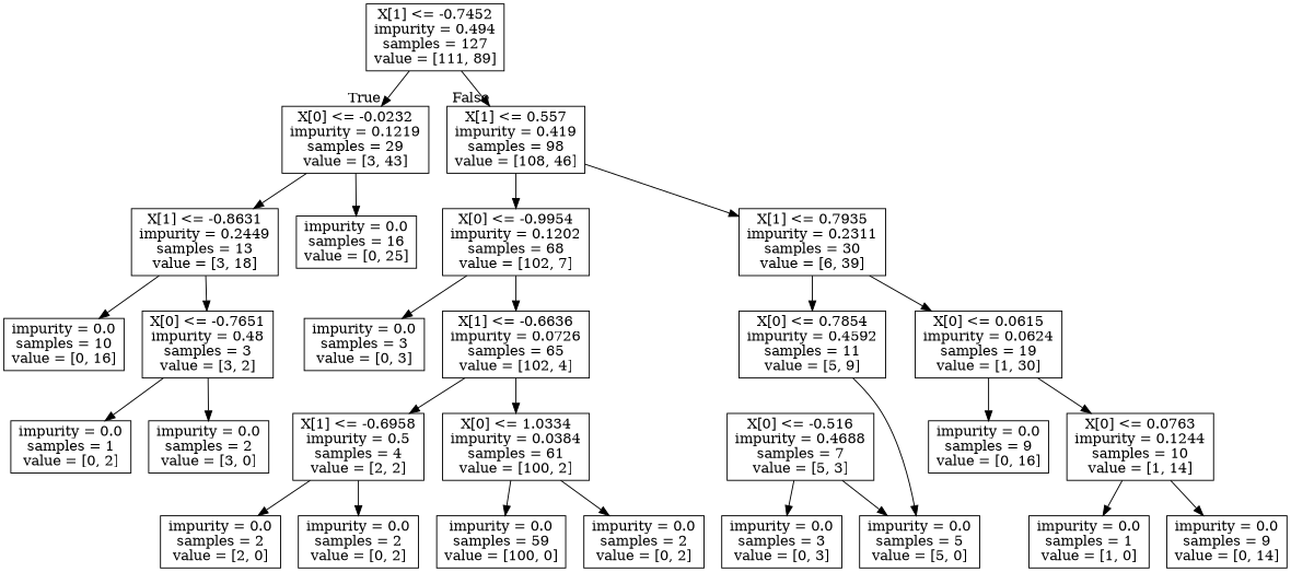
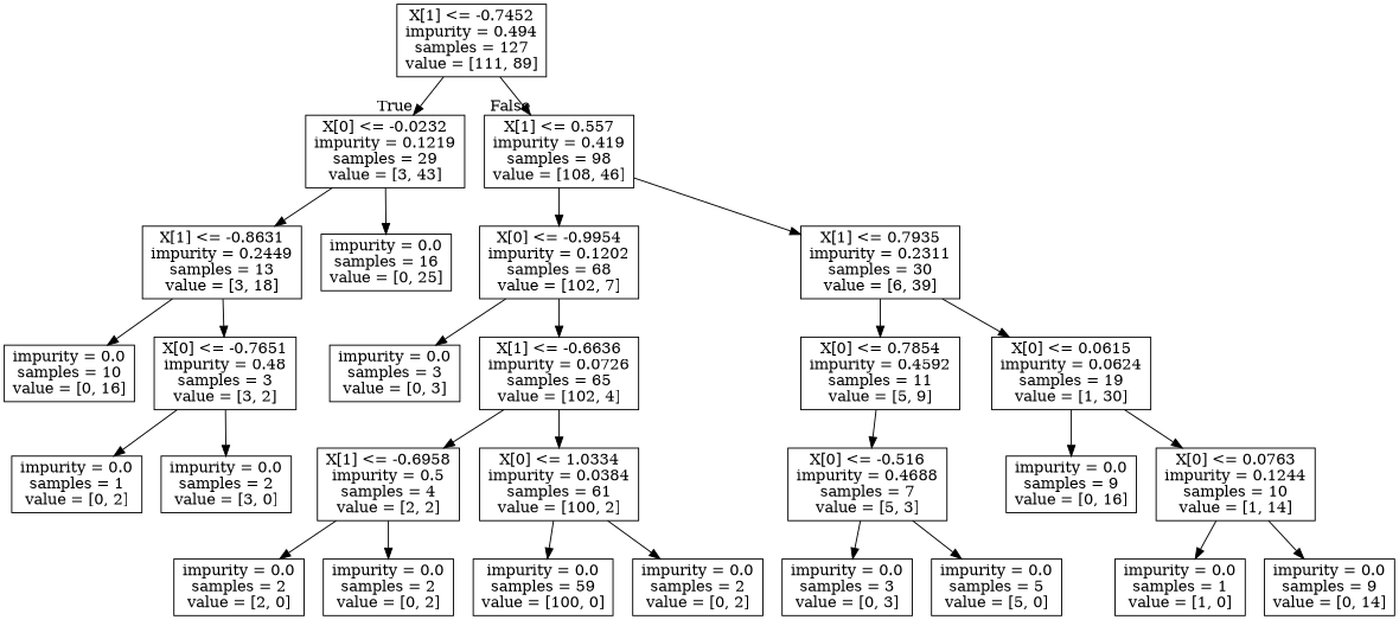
  digraph {
    node [shape=box]
    n1 [label="X[1] <= -0.7452\nimpurity = 0.494\nsamples = 127\nvalue = [111, 89]"]
    n2 [label="X[0] <= -0.0232\nimpurity = 0.1219\nsamples = 29\nvalue = [3, 43]"]
    n3 [label="X[1] <= 0.557\nimpurity = 0.419\nsamples = 98\nvalue = [108, 46]"]
    n4 [label="X[1] <= -0.8631\nimpurity = 0.2449\nsamples = 13\nvalue = [3, 18]"]
    n5 [label="impurity = 0.0\nsamples = 16\nvalue = [0, 25]"]
    n6 [label="X[0] <= -0.9954\nimpurity = 0.1202\nsamples = 68\nvalue = [102, 7]"]
    n7 [label="X[1] <= 0.7935\nimpurity = 0.2311\nsamples = 30\nvalue = [6, 39]"]
    n8 [label="impurity = 0.0\nsamples = 10\nvalue = [0, 16]"]
    n9 [label="X[0] <= -0.7651\nimpurity = 0.48\nsamples = 3\nvalue = [3, 2]"]
    n10 [label="impurity = 0.0\nsamples = 1\nvalue = [0, 2]"]
    n11 [label="impurity = 0.0\nsamples = 2\nvalue = [3, 0]"]
    n12 [label="impurity = 0.0\nsamples = 3\nvalue = [0, 3]"]
    n13 [label="X[1] <= -0.6636\nimpurity = 0.0726\nsamples = 65\nvalue = [102, 4]"]
    n14 [label="X[0] <= 0.7854\nimpurity = 0.4592\nsamples = 11\nvalue = [5, 9]"]
    n15 [label="X[0] <= 0.0615\nimpurity = 0.0624\nsamples = 19\nvalue = [1, 30]"]
    n16 [label="X[1] <= -0.6958\nimpurity = 0.5\nsamples = 4\nvalue = [2, 2]"]
    n17 [label="X[0] <= 1.0334\nimpurity = 0.0384\nsamples = 61\nvalue = [100, 2]"]
    n18 [label="impurity = 0.0\nsamples = 2\nvalue = [2, 0]"]
    n19 [label="impurity = 0.0\nsamples = 2\nvalue = [0, 2]"]
    n20 [label="impurity = 0.0\nsamples = 59\nvalue = [100, 0]"]
    n21 [label="impurity = 0.0\nsamples = 2\nvalue = [0, 2]"]
    n22 [label="X[0] <= -0.516\nimpurity = 0.4688\nsamples = 7\nvalue = [5, 3]"]
    n23 [label="impurity = 0.0\nsamples = 9\nvalue = [0, 16]"]
    n24 [label="X[0] <= 0.0763\nimpurity = 0.1244\nsamples = 10\nvalue = [1, 14]"]
    n25 [label="impurity = 0.0\nsamples = 3\nvalue = [0, 3]"]
    n26 [label="impurity = 0.0\nsamples = 5\nvalue = [5, 0]"]
    n27 [label="impurity = 0.0\nsamples = 1\nvalue = [1, 0]"]
    n28 [label="impurity = 0.0\nsamples = 9\nvalue = [0, 14]"]
    n1 -> n2 [headlabel=True labelangle=45 labeldistance=2.5]
    n1 -> n3 [headlabel=False labelangle=-45 labeldistance=2.5]
    n2 -> n4
    n2 -> n5
    n3 -> n6
    n3 -> n7
    n4 -> n8
    n4 -> n9
    n6 -> n12
    n6 -> n13
    n7 -> n14
    n7 -> n15
    n9 -> n10
    n9 -> n11
    n13 -> n16
    n13 -> n17
-   n14 -> n26
+   n14 -> n22
    n15 -> n23
    n15 -> n24
    n16 -> n18
    n16 -> n19
    n17 -> n20
    n17 -> n21
    n22 -> n25
    n22 -> n26
    n24 -> n27
    n24 -> n28
  }
